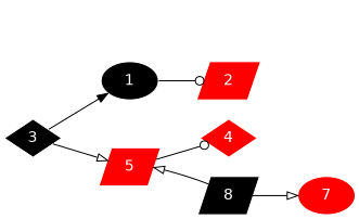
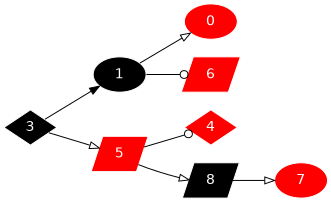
  digraph {
    rankdir=LR
    node [color=white fillcolor=red fontcolor=white fontname=Helvetica shape=ellipse style=filled]
    edge [arrowhead=onormal fontname=Helvetica]
    n1 [fillcolor=black label=3 shape=diamond]
    n2 [fillcolor=black label=1]
    n3 [label=5 shape=parallelogram]
-   n5 [label=2 shape=parallelogram]
+   n4 [label=0]
+   n5 [label=6 shape=parallelogram]
    n6 [label=4 shape=diamond]
    n7 [fillcolor=black label=8 shape=parallelogram]
    n8 [label=7]
    n1 -> n2 [arrowhead=normal]
    n1 -> n3
+   n2 -> n4
    n2 -> n5 [arrowhead=odot]
    n3 -> n6 [arrowhead=odot]
-   n7 -> n3
+   n3 -> n7
    n7 -> n8
  }
